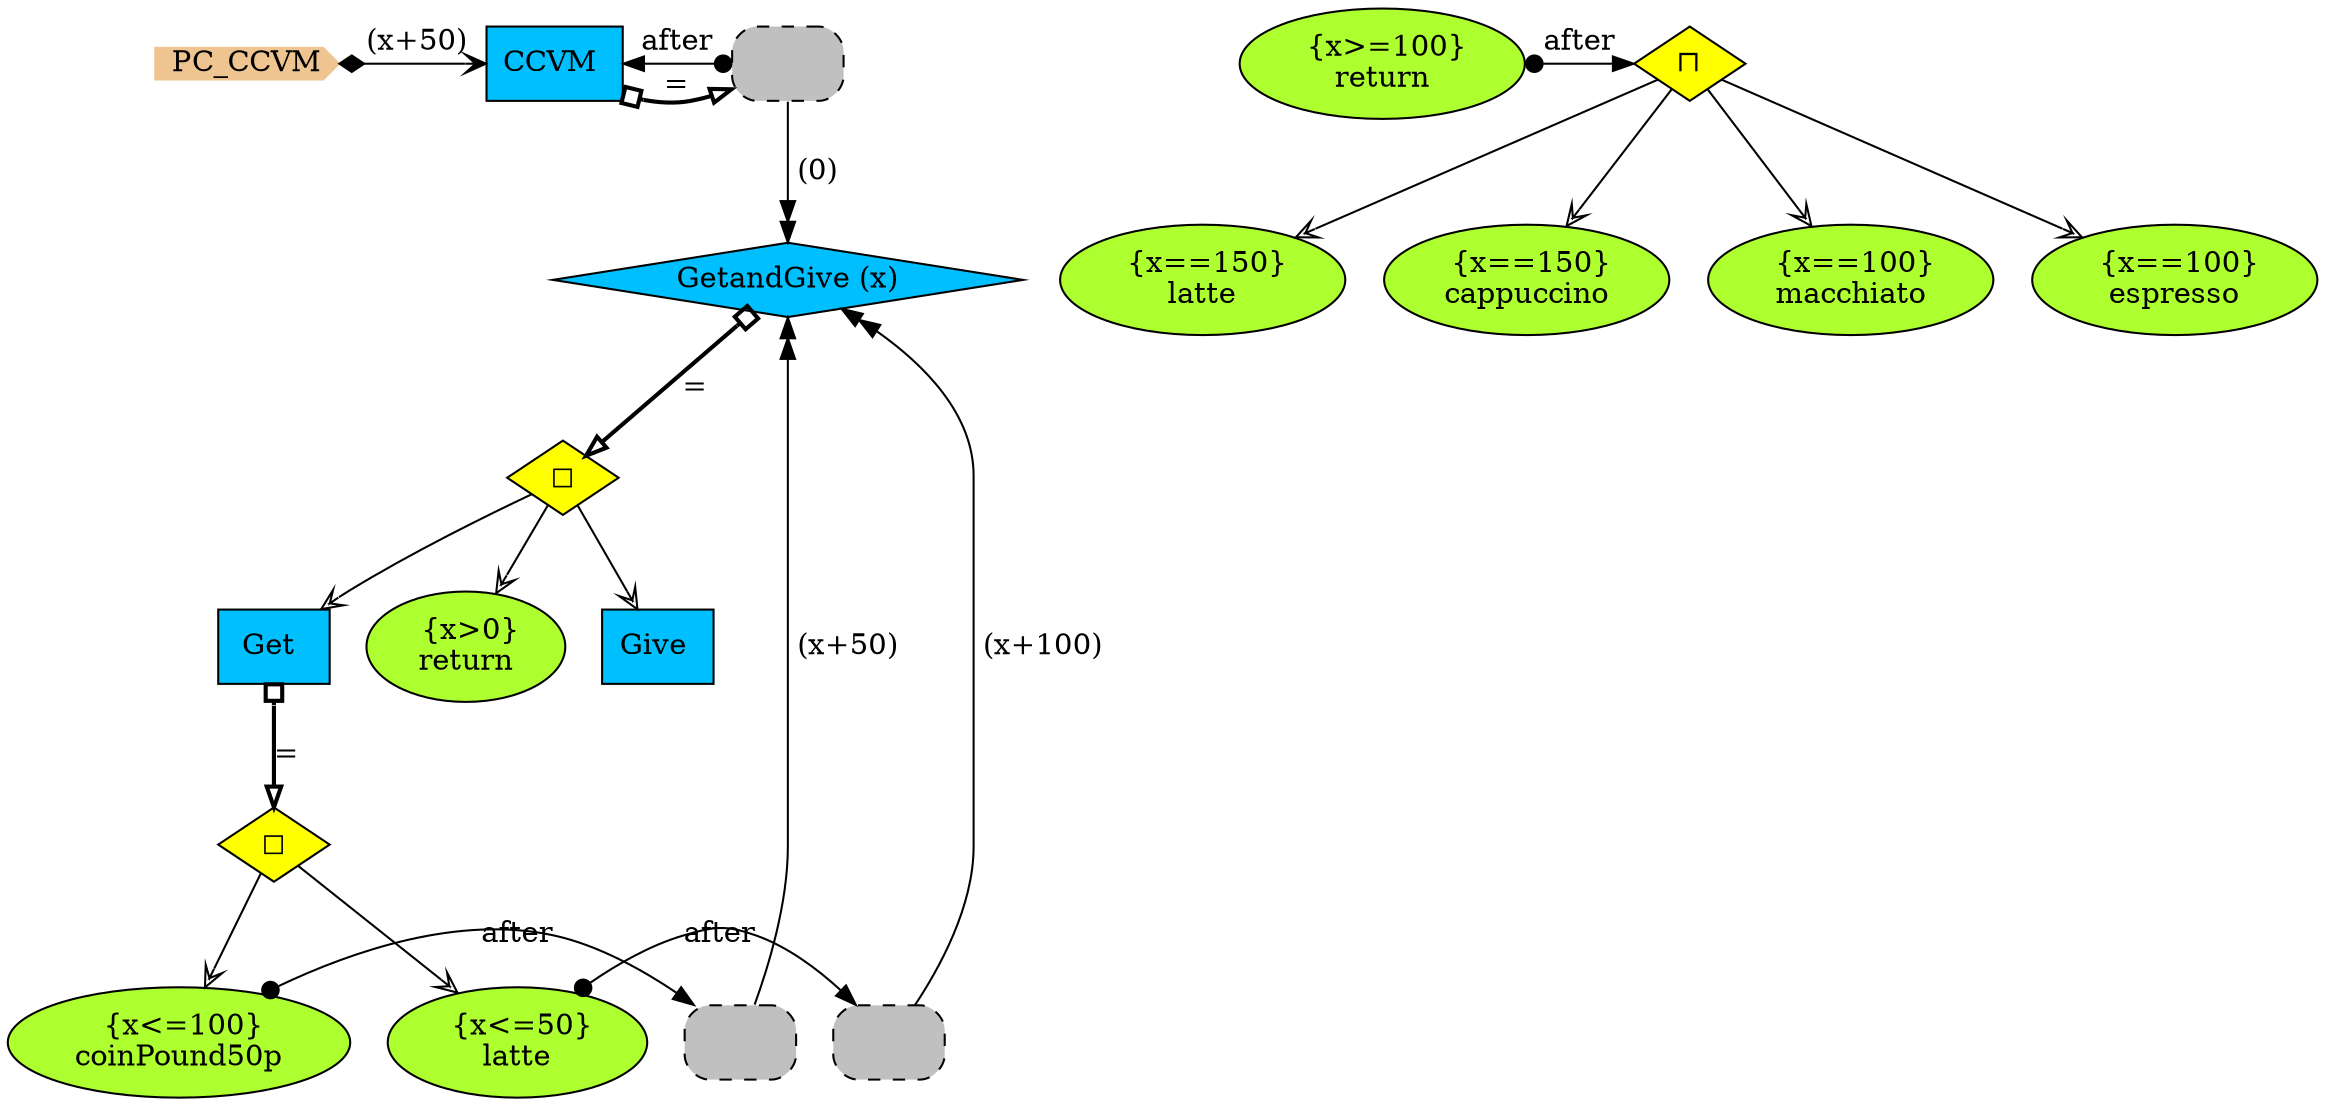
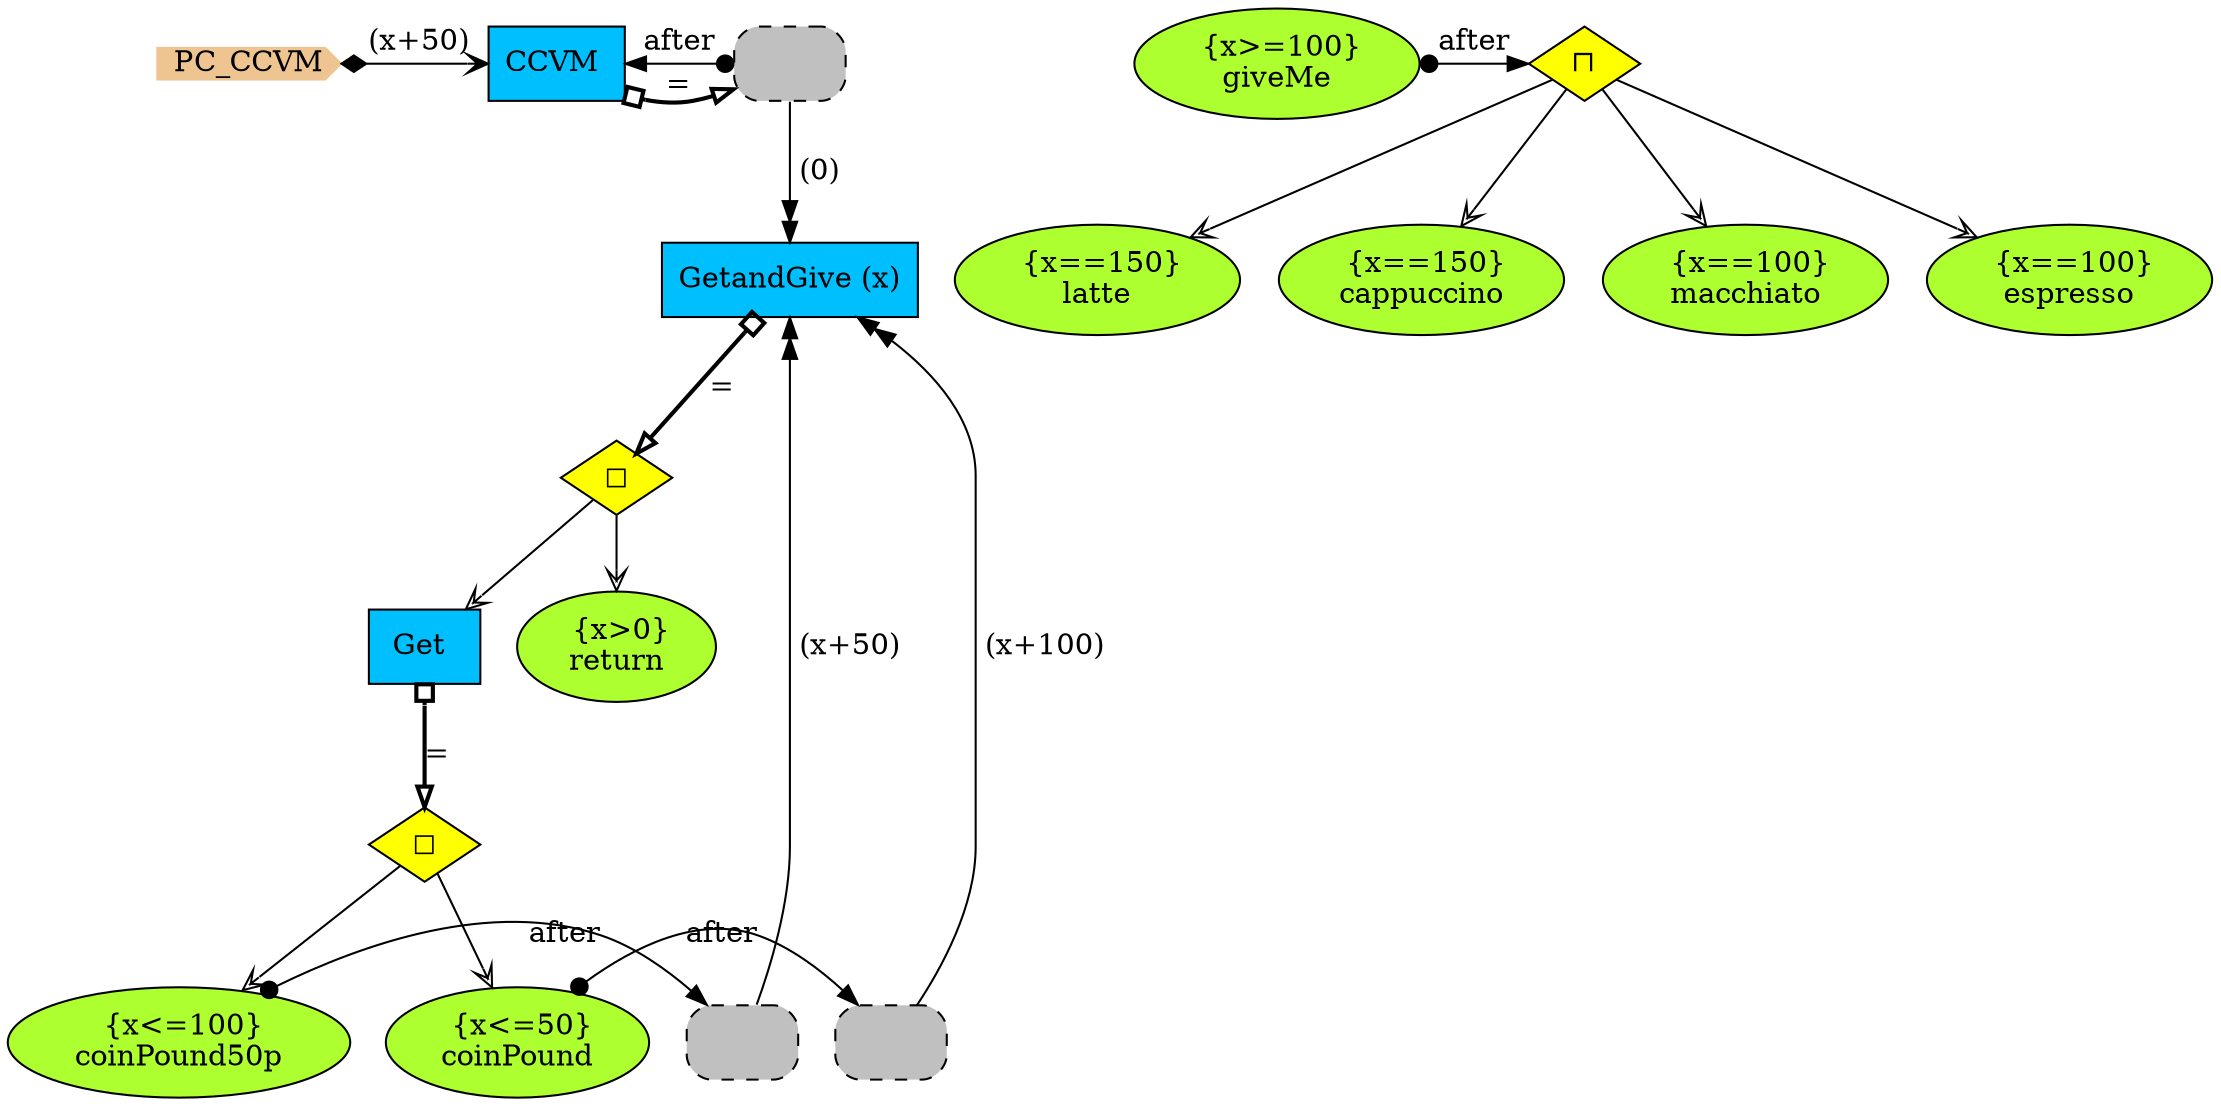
  digraph {
    node [shape=ellipse style=filled fillcolor=greenyellow]
    edge [arrowhead=vee]
    n1 [color=burlywood2 height=.2 label=PC_CCVM shape=cds width=.2 fillcolor=""]
    n2 [fillcolor=deepskyblue label="CCVM " shape=box]
    n3 [fillcolor=gray label=" " shape=rectangle style="rounded,filled,dashed"]
    n4 [fillcolor=yellow label="⊓" shape=diamond]
-   n5 [label=" {x>=100}\nreturn"]
+   n5 [label=" {x>=100}\ngiveMe"]
    n6 [fillcolor=gray label=" " shape=rectangle style="rounded,filled,dashed"]
    n7 [label=" {x<=100}\ncoinPound50p"]
    n8 [fillcolor=gray label=" " shape=rectangle style="rounded,filled,dashed"]
-   n9 [label=" {x<=50}\nlatte"]
-   n10 [fillcolor=deepskyblue label="GetandGive (x)" shape=diamond]
+   n9 [label=" {x<=50}\ncoinPound"]
+   n10 [fillcolor=deepskyblue label="GetandGive (x)" shape=box]
    n11 [label=" {x==150}\nlatte"]
    n12 [label=" {x==150}\ncappuccino"]
    n13 [label=" {x==100}\nmacchiato"]
    n14 [label=" {x==100}\nespresso"]
    n15 [fillcolor=yellow label="◻︎" shape=diamond]
    n16 [label=" {x>0}\nreturn"]
    n17 [fillcolor=yellow label="◻︎" shape=diamond]
    n18 [fillcolor=deepskyblue label="Get " shape=box]
-   n19 [fillcolor=deepskyblue label="Give " shape=box]
    subgraph sub_1 {
      rank=min
      n1
      n2
    }
    subgraph sub_2 {
      rank=same
      n2
      n3
    }
    subgraph sub_3 {
      rank=same
      n4
      n5
    }
    subgraph sub_4 {
      rank=same
      n6
      n7
    }
    subgraph sub_5 {
      rank=same
      n8
      n9
    }
    n1 -> n2 [arrowhead=open arrowtail=diamond dir=both label=" (x+50)"]
    n2 -> n3 [arrowhead=onormal arrowtail=obox dir=both label="=" penwidth=2]
    n3 -> n2 [arrowtail=dot dir=both label=after arrowhead=""]
    n3 -> n10 [arrowhead=normalnormal label=" (0)"]
    n4 -> n11 [fillcolor=white]
    n4 -> n12 [fillcolor=white]
    n4 -> n13 [fillcolor=white]
    n4 -> n14 [fillcolor=white]
    n5 -> n4 [arrowtail=dot dir=both label=after arrowhead=""]
    n6 -> n10 [arrowhead=normalnormal label=" (x+50)"]
    n7 -> n6 [arrowtail=dot dir=both label=after arrowhead=""]
    n8 -> n10 [arrowhead=normalnormal label=" (x+100)"]
    n9 -> n8 [arrowtail=dot dir=both label=after arrowhead=""]
    n10 -> n15 [arrowhead=onormal arrowtail=obox dir=both label="=" penwidth=2]
    n15 -> n16 [fillcolor=white]
    n15 -> n18 [fillcolor=white]
-   n15 -> n19 [fillcolor=white]
    n17 -> n7 [fillcolor=white]
    n17 -> n9 [fillcolor=white]
    n18 -> n17 [arrowhead=onormal arrowtail=obox dir=both label="=" penwidth=2]
  }
